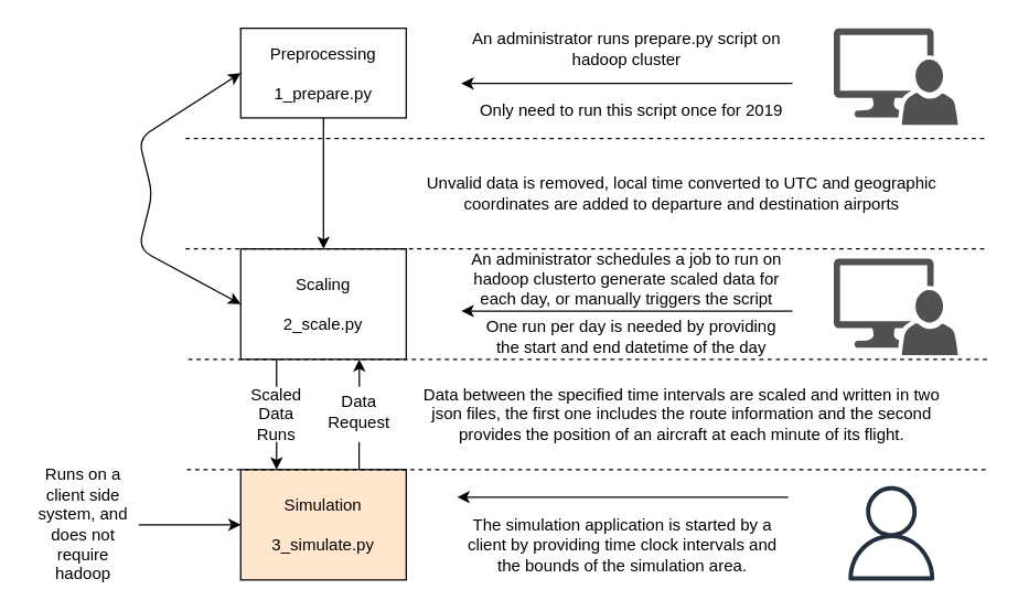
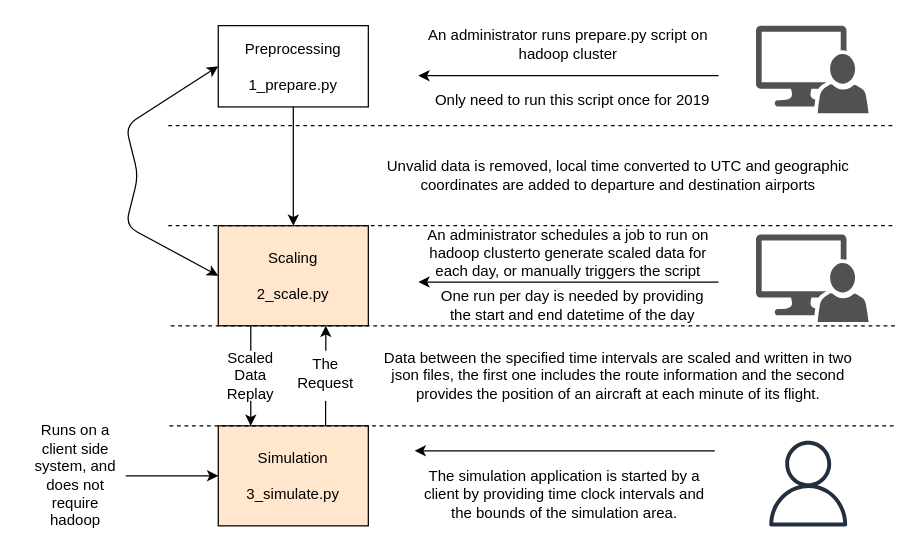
  <mxCell id="0" />
  <mxCell id="1" parent="0" />
  <mxCell id="2" value="Preprocessing&lt;br&gt;&lt;br&gt;1_prepare.py" style="rounded=0;whiteSpace=wrap;html=1;" vertex="1" parent="1"><mxGeometry x="174" y="20" width="120" height="65" as="geometry" /></mxCell>
- <mxCell id="3" value="Scaling&lt;br&gt;&lt;br&gt;2_scale.py" style="rounded=0;whiteSpace=wrap;html=1;" vertex="1" parent="1"><mxGeometry x="174" y="180" width="120" height="80" as="geometry" /></mxCell>
+ <mxCell id="3" value="Scaling&lt;br&gt;&lt;br&gt;2_scale.py" style="rounded=0;whiteSpace=wrap;html=1;fillColor=#ffe6cc;" vertex="1" parent="1"><mxGeometry x="174" y="180" width="120" height="80" as="geometry" /></mxCell>
  <mxCell id="4" value="Simulation&lt;br&gt;&lt;br&gt;3_simulate.py" style="rounded=0;whiteSpace=wrap;html=1;fillColor=#ffe6cc;" vertex="1" parent="1"><mxGeometry x="174" y="340" width="120" height="80" as="geometry" /></mxCell>
  <mxCell id="5" value="" style="pointerEvents=1;shadow=0;dashed=0;html=1;strokeColor=none;labelPosition=center;verticalLabelPosition=bottom;verticalAlign=top;align=center;fillColor=#515151;shape=mxgraph.mscae.system_center.admin_console" vertex="1" parent="1"><mxGeometry x="604" y="20" width="90" height="70" as="geometry" /></mxCell>
  <mxCell id="6" value="" style="endArrow=classic;html=1;" edge="1" parent="1"><mxGeometry width="50" height="50" relative="1" as="geometry"><mxPoint x="574" y="60" as="sourcePoint" /><mxPoint x="334" y="60" as="targetPoint" /></mxGeometry></mxCell>
  <mxCell id="7" value="An administrator runs prepare.py script on hadoop cluster" style="text;html=1;strokeColor=none;fillColor=none;align=center;verticalAlign=middle;whiteSpace=wrap;rounded=0;" vertex="1" parent="1"><mxGeometry x="334" y="20" width="240" height="30" as="geometry" /></mxCell>
  <mxCell id="8" value="" style="endArrow=classic;html=1;exitX=0.5;exitY=1;exitDx=0;exitDy=0;entryX=0.5;entryY=0;entryDx=0;entryDy=0;" edge="1" parent="1" source="2" target="3"><mxGeometry width="50" height="50" relative="1" as="geometry"><mxPoint x="314" y="250" as="sourcePoint" /><mxPoint x="364" y="200" as="targetPoint" /></mxGeometry></mxCell>
  <mxCell id="9" value="Unvalid data is removed, local time converted to UTC and geographic coordinates are added to departure and destination airports" style="text;html=1;strokeColor=none;fillColor=none;align=center;verticalAlign=middle;whiteSpace=wrap;rounded=0;" vertex="1" parent="1"><mxGeometry x="294" y="100" width="400" height="80" as="geometry" /></mxCell>
  <mxCell id="10" value="" style="endArrow=none;dashed=1;html=1;" edge="1" parent="1"><mxGeometry width="50" height="50" relative="1" as="geometry"><mxPoint x="134" y="100" as="sourcePoint" /><mxPoint x="714" y="100" as="targetPoint" /></mxGeometry></mxCell>
  <mxCell id="11" value="" style="endArrow=none;dashed=1;html=1;" edge="1" parent="1"><mxGeometry width="50" height="50" relative="1" as="geometry"><mxPoint x="134" y="180" as="sourcePoint" /><mxPoint x="716" y="180" as="targetPoint" /></mxGeometry></mxCell>
  <mxCell id="12" value="" style="endArrow=none;dashed=1;html=1;" edge="1" parent="1"><mxGeometry width="50" height="50" relative="1" as="geometry"><mxPoint x="136" y="260" as="sourcePoint" /><mxPoint x="716" y="260" as="targetPoint" /></mxGeometry></mxCell>
  <mxCell id="13" value="Only need to run this script once for 2019" style="text;html=1;strokeColor=none;fillColor=none;align=center;verticalAlign=middle;whiteSpace=wrap;rounded=0;" vertex="1" parent="1"><mxGeometry x="344" y="70" width="227" height="20" as="geometry" /></mxCell>
  <mxCell id="14" value="" style="endArrow=classic;html=1;" edge="1" parent="1"><mxGeometry width="50" height="50" relative="1" as="geometry"><mxPoint x="574" y="225" as="sourcePoint" /><mxPoint x="334" y="225" as="targetPoint" /></mxGeometry></mxCell>
  <mxCell id="15" value="An administrator schedules a job to run on hadoop clusterto generate scaled data for each day, or manually triggers the script" style="text;html=1;strokeColor=none;fillColor=none;align=center;verticalAlign=middle;whiteSpace=wrap;rounded=0;" vertex="1" parent="1"><mxGeometry x="334" y="180" width="240" height="44.5" as="geometry" /></mxCell>
  <mxCell id="16" value="One run per day is needed by providing the start and end datetime of the day" style="text;html=1;strokeColor=none;fillColor=none;align=center;verticalAlign=middle;whiteSpace=wrap;rounded=0;" vertex="1" parent="1"><mxGeometry x="344" y="230" width="227" height="27" as="geometry" /></mxCell>
  <mxCell id="17" value="" style="outlineConnect=0;fontColor=#232F3E;gradientColor=none;fillColor=#232F3E;strokeColor=none;dashed=0;verticalLabelPosition=bottom;verticalAlign=top;align=center;html=1;fontSize=12;fontStyle=0;aspect=fixed;pointerEvents=1;shape=mxgraph.aws4.user;" vertex="1" parent="1"><mxGeometry x="611.5" y="352" width="68.5" height="68.5" as="geometry" /></mxCell>
  <mxCell id="18" value="" style="endArrow=none;dashed=1;html=1;" edge="1" parent="1"><mxGeometry width="50" height="50" relative="1" as="geometry"><mxPoint x="135" y="340" as="sourcePoint" /><mxPoint x="715" y="340" as="targetPoint" /></mxGeometry></mxCell>
  <mxCell id="19" value="Data between the specified time intervals are scaled and written in two json files, the first one includes the route information and the second provides the position of an aircraft at each minute of its flight." style="text;html=1;strokeColor=none;fillColor=none;align=center;verticalAlign=middle;whiteSpace=wrap;rounded=0;" vertex="1" parent="1"><mxGeometry x="294" y="260" width="400" height="80" as="geometry" /></mxCell>
  <mxCell id="20" value="" style="endArrow=classic;html=1;" edge="1" parent="1"><mxGeometry width="50" height="50" relative="1" as="geometry"><mxPoint x="571" y="360" as="sourcePoint" /><mxPoint x="331" y="360" as="targetPoint" /></mxGeometry></mxCell>
  <mxCell id="21" value="The simulation application is started by a client by providing time clock intervals and the bounds of the simulation area." style="text;html=1;strokeColor=none;fillColor=none;align=center;verticalAlign=middle;whiteSpace=wrap;rounded=0;" vertex="1" parent="1"><mxGeometry x="331" y="370" width="240" height="50" as="geometry" /></mxCell>
  <mxCell id="22" value="" style="endArrow=classic;startArrow=classic;html=1;entryX=0;entryY=0.5;entryDx=0;entryDy=0;exitX=0;exitY=0.5;exitDx=0;exitDy=0;" edge="1" parent="1" source="3" target="2"><mxGeometry width="50" height="50" relative="1" as="geometry"><mxPoint x="200" y="310" as="sourcePoint" /><mxPoint x="250" y="260" as="targetPoint" /><Array as="points"><mxPoint x="100" y="180" /><mxPoint x="110" y="140" /><mxPoint x="100" y="100" /></Array></mxGeometry></mxCell>
  <mxCell id="23" value="" style="endArrow=classic;html=1;entryX=0;entryY=0.5;entryDx=0;entryDy=0;" edge="1" parent="1" target="4"><mxGeometry width="50" height="50" relative="1" as="geometry"><mxPoint x="100" y="380" as="sourcePoint" /><mxPoint x="250" y="260" as="targetPoint" /></mxGeometry></mxCell>
  <mxCell id="24" value="Runs on a client side system, and does not require hadoop" style="text;html=1;strokeColor=none;fillColor=none;align=center;verticalAlign=middle;whiteSpace=wrap;rounded=0;" vertex="1" parent="1"><mxGeometry x="20" y="340" width="80" height="80" as="geometry" /></mxCell>
  <mxCell id="25" value="" style="pointerEvents=1;shadow=0;dashed=0;html=1;strokeColor=none;labelPosition=center;verticalLabelPosition=bottom;verticalAlign=top;align=center;fillColor=#515151;shape=mxgraph.mscae.system_center.admin_console" vertex="1" parent="1"><mxGeometry x="604" y="187" width="90" height="70" as="geometry" /></mxCell>
- <mxCell id="26" value="Data Request" style="text;html=1;strokeColor=none;fillColor=none;align=center;verticalAlign=middle;whiteSpace=wrap;rounded=0;" vertex="1" parent="1"><mxGeometry x="240" y="280" width="40" height="35" as="geometry" /></mxCell>
- <mxCell id="27" value="Scaled Data Runs" style="text;html=1;strokeColor=none;fillColor=none;align=center;verticalAlign=middle;whiteSpace=wrap;rounded=0;" vertex="1" parent="1"><mxGeometry x="180" y="290" width="40" height="20" as="geometry" /></mxCell>
+ <mxCell id="26" value="The Request" style="text;html=1;strokeColor=none;fillColor=none;align=center;verticalAlign=middle;whiteSpace=wrap;rounded=0;" vertex="1" parent="1"><mxGeometry x="240" y="280" width="40" height="35" as="geometry" /></mxCell>
+ <mxCell id="27" value="Scaled Data Replay" style="text;html=1;strokeColor=none;fillColor=none;align=center;verticalAlign=middle;whiteSpace=wrap;rounded=0;" vertex="1" parent="1"><mxGeometry x="180" y="290" width="40" height="20" as="geometry" /></mxCell>
  <mxCell id="28" value="" style="endArrow=classic;html=1;exitX=0.5;exitY=0;exitDx=0;exitDy=0;" edge="1" parent="1" source="26"><mxGeometry width="50" height="50" relative="1" as="geometry"><mxPoint x="200" y="310" as="sourcePoint" /><mxPoint x="260" y="260" as="targetPoint" /></mxGeometry></mxCell>
  <mxCell id="29" value="" style="endArrow=classic;html=1;" edge="1" parent="1"><mxGeometry width="50" height="50" relative="1" as="geometry"><mxPoint x="200" y="320" as="sourcePoint" /><mxPoint x="200" y="340" as="targetPoint" /></mxGeometry></mxCell>
  <mxCell id="30" value="" style="endArrow=none;html=1;" edge="1" parent="1"><mxGeometry width="50" height="50" relative="1" as="geometry"><mxPoint x="200" y="280" as="sourcePoint" /><mxPoint x="200" y="260" as="targetPoint" /></mxGeometry></mxCell>
  <mxCell id="31" value="" style="endArrow=none;html=1;" edge="1" parent="1"><mxGeometry width="50" height="50" relative="1" as="geometry"><mxPoint x="259.83" y="340" as="sourcePoint" /><mxPoint x="259.83" y="320" as="targetPoint" /></mxGeometry></mxCell>
